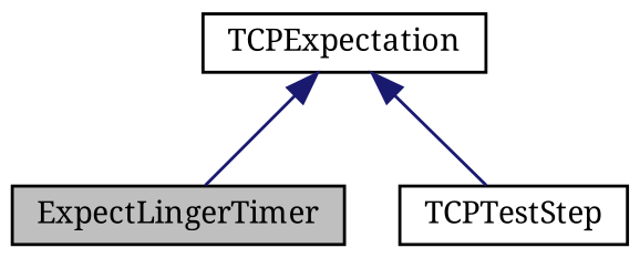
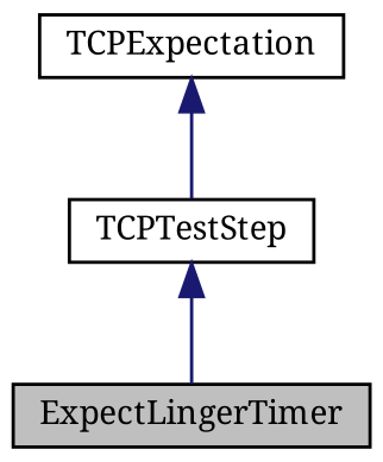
  digraph {
    fontname="Noto Serif"
    node [color=black fillcolor=white fontname="Noto Serif" fontsize=10 shape=record style=filled]
    edge [color=midnightblue dir=back fontname="Noto Serif" fontsize=10 labelfontname=Helvetica labelfontsize=10 style=solid]
    n1 [fillcolor=grey75 fontcolor=black height=0.2 label=ExpectLingerTimer width=0.4]
    n2 [height=0.2 label=TCPExpectation width=0.4]
    n3 [height=0.2 label=TCPTestStep width=0.4]
-   n2 -> n1
+   n3 -> n1
    n2 -> n3
  }
